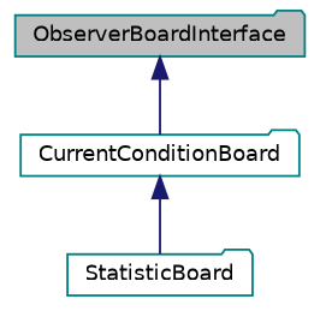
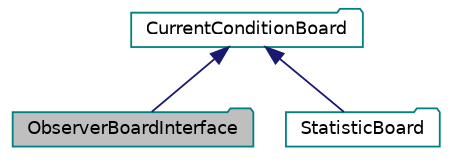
  digraph {
    node [color=teal fillcolor=white fontname=Helvetica fontsize=10 shape=folder style=filled]
    edge [color=midnightblue dir=back fontname=Helvetica fontsize=10 labelfontname=Helvetica labelfontsize=10 style=solid]
    n1 [fillcolor=grey75 fontcolor=black height=0.2 label=ObserverBoardInterface width=0.4]
    n2 [height=0.2 label=CurrentConditionBoard width=0.4]
    n3 [height=0.2 label=StatisticBoard width=0.4]
-   n1 -> n2
+   n2 -> n1
    n2 -> n3
  }
